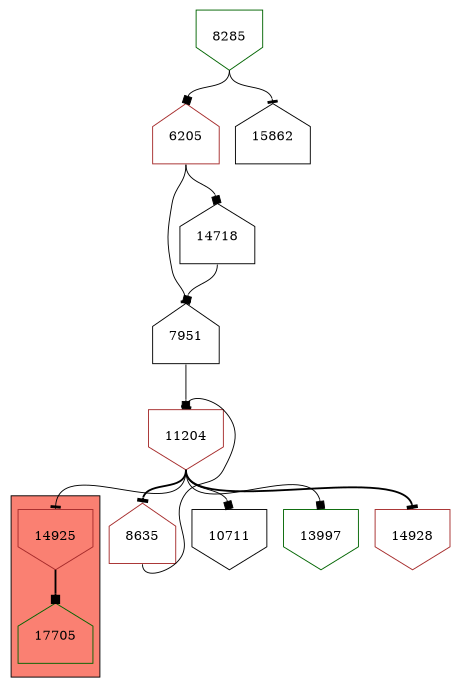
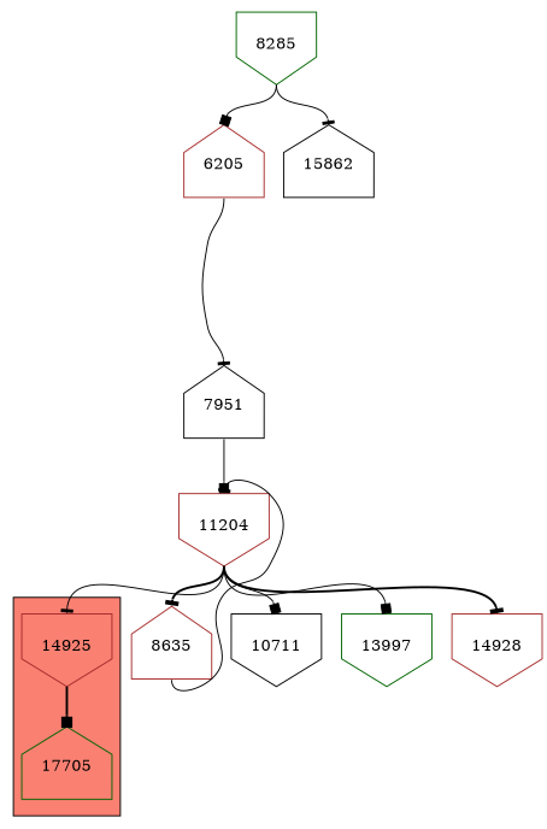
  digraph {
    node [color=brown shape=invhouse]
    edge [arrowhead=box headport=n style=solid tailport=s]
    14925 [height=1 width=1]
    17705 [color=darkgreen height=1 shape=house width=1]
    11204 [height=1 width=1]
    8635 [height=1 shape=house width=1]
    10711 [color=black height=1 width=1]
    13997 [color=darkgreen height=1 width=1]
    14928 [height=1 width=1]
    7951 [color=black height=1 shape=house width=1]
    6205 [height=1 shape=house width=1]
-   14718 [color=black height=1 shape=house width=1]
    8285 [color=darkgreen height=1 width=1]
    15862 [color=black height=1 shape=house width=1]
    subgraph cluster_1 {
      fillcolor=salmon
      style=filled
      14925
      17705
    }
    14925 -> 17705 [style=bold]
    11204 -> 14925 [arrowhead=tee]
    11204 -> 8635 [arrowhead=tee style=bold]
    11204 -> 10711
    11204 -> 13997
    11204 -> 14928 [arrowhead=tee style=bold]
    8635 -> 11204 [arrowhead=tee]
    7951 -> 11204
    6205 -> 7951 [arrowhead=tee]
-   6205 -> 14718
-   14718 -> 7951
    8285 -> 6205
    8285 -> 15862 [arrowhead=tee]
  }
